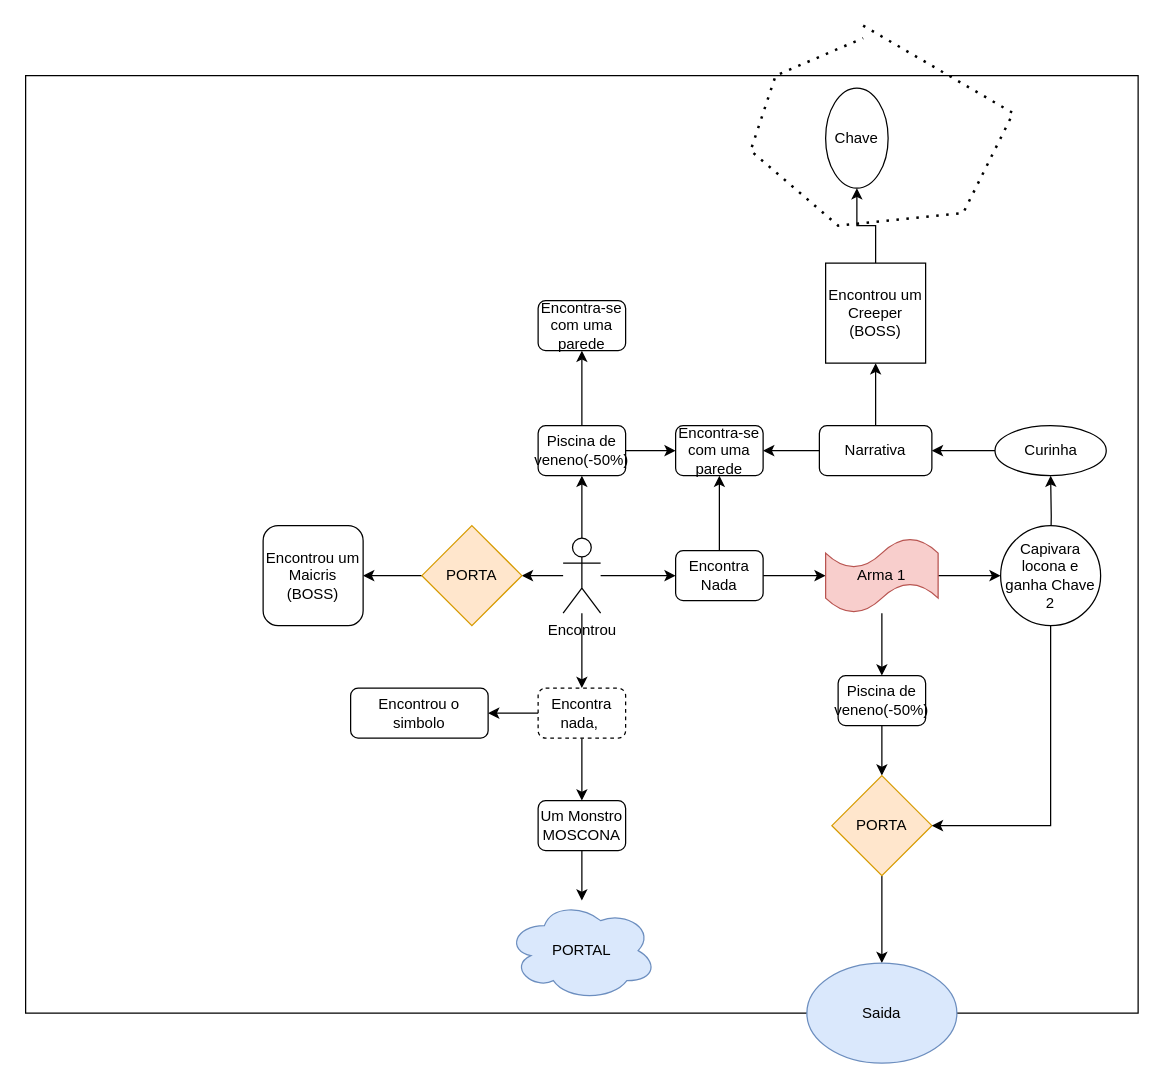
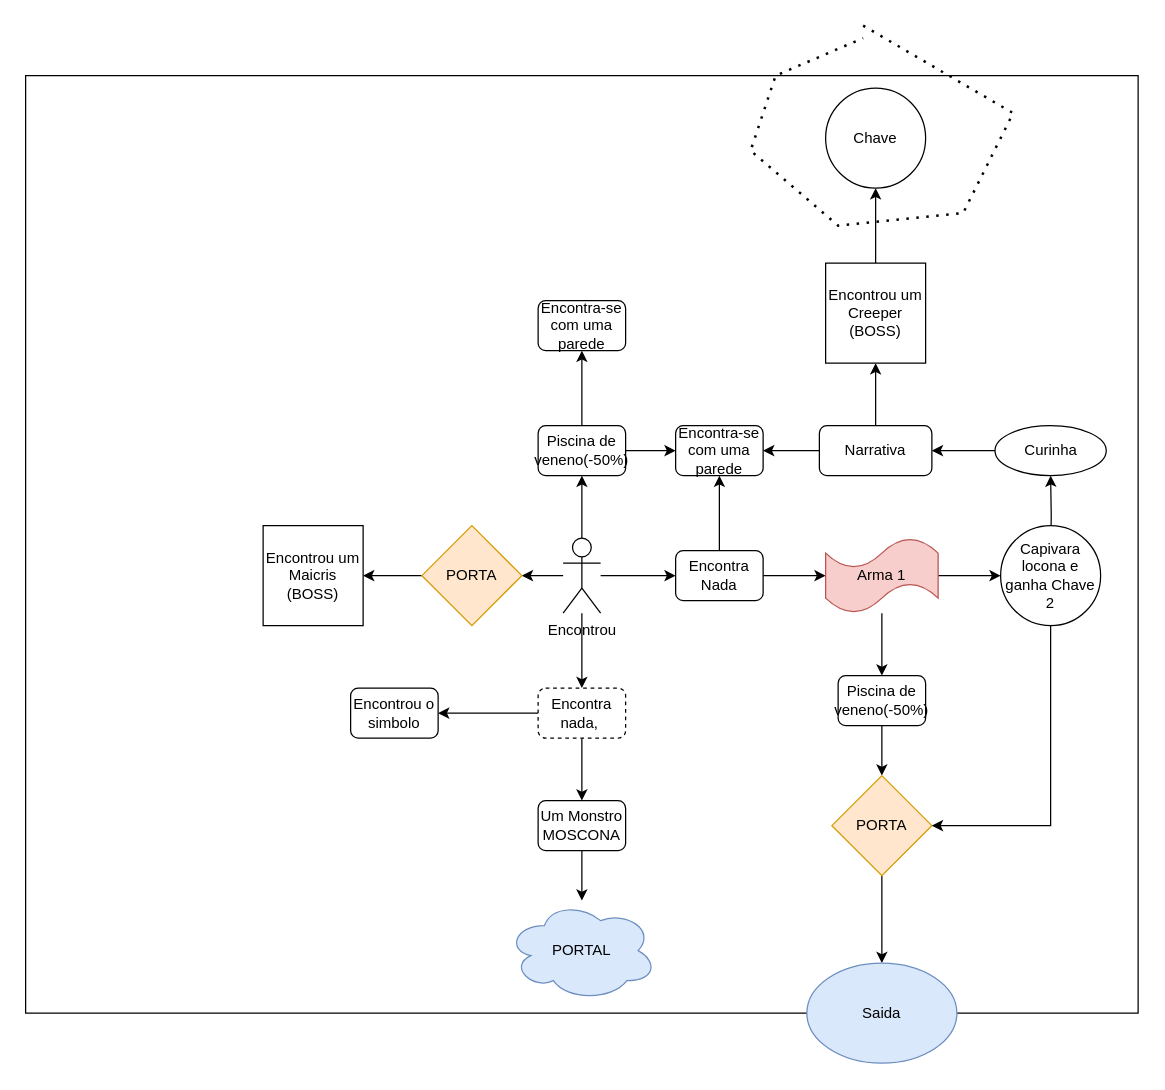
  <mxCell id="0" />
  <mxCell id="1" parent="0" />
  <mxCell id="2" value="" style="rounded=0;whiteSpace=wrap;html=1;" vertex="1" parent="1"><mxGeometry x="20" y="60" width="890" height="750" as="geometry" /></mxCell>
  <mxCell id="3" style="edgeStyle=orthogonalEdgeStyle;rounded=0;orthogonalLoop=1;jettySize=auto;html=1;" edge="1" parent="1" source="7" target="13"><mxGeometry relative="1" as="geometry" /></mxCell>
  <mxCell id="4" style="edgeStyle=orthogonalEdgeStyle;rounded=0;orthogonalLoop=1;jettySize=auto;html=1;" edge="1" parent="1" source="7" target="10"><mxGeometry relative="1" as="geometry" /></mxCell>
  <mxCell id="5" style="edgeStyle=orthogonalEdgeStyle;rounded=0;orthogonalLoop=1;jettySize=auto;html=1;" edge="1" parent="1" source="7" target="16"><mxGeometry relative="1" as="geometry" /></mxCell>
  <mxCell id="6" style="edgeStyle=orthogonalEdgeStyle;rounded=0;orthogonalLoop=1;jettySize=auto;html=1;" edge="1" parent="1" source="7" target="44"><mxGeometry relative="1" as="geometry" /></mxCell>
  <mxCell id="7" value="Encontrou" style="shape=umlActor;verticalLabelPosition=bottom;verticalAlign=top;html=1;outlineConnect=0;" vertex="1" parent="1"><mxGeometry x="450" y="430" width="30" height="60" as="geometry" /></mxCell>
  <mxCell id="8" style="edgeStyle=orthogonalEdgeStyle;rounded=0;orthogonalLoop=1;jettySize=auto;html=1;" edge="1" parent="1" source="10" target="22"><mxGeometry relative="1" as="geometry" /></mxCell>
  <mxCell id="9" style="edgeStyle=orthogonalEdgeStyle;rounded=0;orthogonalLoop=1;jettySize=auto;html=1;entryX=0;entryY=0.5;entryDx=0;entryDy=0;entryPerimeter=0;" edge="1" parent="1" source="10" target="41"><mxGeometry relative="1" as="geometry"><mxPoint x="670" y="470" as="targetPoint" /></mxGeometry></mxCell>
  <mxCell id="10" value="Encontra Nada" style="rounded=1;whiteSpace=wrap;html=1;" vertex="1" parent="1"><mxGeometry x="540" y="440" width="70" height="40" as="geometry" /></mxCell>
  <mxCell id="11" style="edgeStyle=orthogonalEdgeStyle;rounded=0;orthogonalLoop=1;jettySize=auto;html=1;" edge="1" parent="1" source="13" target="19"><mxGeometry relative="1" as="geometry" /></mxCell>
  <mxCell id="12" style="edgeStyle=orthogonalEdgeStyle;rounded=0;orthogonalLoop=1;jettySize=auto;html=1;" edge="1" parent="1" source="13" target="20"><mxGeometry relative="1" as="geometry" /></mxCell>
  <mxCell id="13" value="Encontra nada,&amp;nbsp;" style="rounded=1;whiteSpace=wrap;html=1;dashed=1;" vertex="1" parent="1"><mxGeometry x="430" y="550" width="70" height="40" as="geometry" /></mxCell>
  <mxCell id="14" style="edgeStyle=orthogonalEdgeStyle;rounded=0;orthogonalLoop=1;jettySize=auto;html=1;" edge="1" parent="1" source="16" target="22"><mxGeometry relative="1" as="geometry" /></mxCell>
  <mxCell id="15" style="edgeStyle=orthogonalEdgeStyle;rounded=0;orthogonalLoop=1;jettySize=auto;html=1;" edge="1" parent="1" source="16" target="45"><mxGeometry relative="1" as="geometry" /></mxCell>
  <mxCell id="16" value="Piscina de veneno(-50%)" style="rounded=1;whiteSpace=wrap;html=1;" vertex="1" parent="1"><mxGeometry x="430" y="340" width="70" height="40" as="geometry" /></mxCell>
  <mxCell id="17" style="edgeStyle=orthogonalEdgeStyle;rounded=0;orthogonalLoop=1;jettySize=auto;html=1;" edge="1" parent="1" source="44" target="39"><mxGeometry relative="1" as="geometry" /></mxCell>
  <mxCell id="18" style="edgeStyle=orthogonalEdgeStyle;rounded=0;orthogonalLoop=1;jettySize=auto;html=1;" edge="1" parent="1" source="19" target="21"><mxGeometry relative="1" as="geometry" /></mxCell>
  <mxCell id="19" value="Um Monstro&lt;br&gt;MOSCONA" style="rounded=1;whiteSpace=wrap;html=1;" vertex="1" parent="1"><mxGeometry x="430" y="640" width="70" height="40" as="geometry" /></mxCell>
- <mxCell id="20" value="Encontrou o simbolo" style="rounded=1;whiteSpace=wrap;html=1;" vertex="1" parent="1"><mxGeometry x="280" y="550" width="110" height="40" as="geometry" /></mxCell>
+ <mxCell id="20" value="Encontrou o simbolo" style="rounded=1;whiteSpace=wrap;html=1;" vertex="1" parent="1"><mxGeometry x="280" y="550" width="70" height="40" as="geometry" /></mxCell>
  <mxCell id="21" value="PORTAL" style="ellipse;shape=cloud;whiteSpace=wrap;html=1;fillColor=#dae8fc;strokeColor=#6c8ebf;" vertex="1" parent="1"><mxGeometry x="405" y="720" width="120" height="80" as="geometry" /></mxCell>
  <mxCell id="22" value="Encontra-se com uma parede" style="rounded=1;whiteSpace=wrap;html=1;" vertex="1" parent="1"><mxGeometry x="540" y="340" width="70" height="40" as="geometry" /></mxCell>
  <mxCell id="23" style="edgeStyle=orthogonalEdgeStyle;rounded=0;orthogonalLoop=1;jettySize=auto;html=1;entryX=0;entryY=0.5;entryDx=0;entryDy=0;" edge="1" parent="1" source="41" target="43"><mxGeometry relative="1" as="geometry"><mxPoint x="730" y="460" as="sourcePoint" /><mxPoint x="800" y="470" as="targetPoint" /></mxGeometry></mxCell>
  <mxCell id="24" style="edgeStyle=orthogonalEdgeStyle;rounded=0;orthogonalLoop=1;jettySize=auto;html=1;" edge="1" parent="1" source="25" target="27"><mxGeometry relative="1" as="geometry" /></mxCell>
  <mxCell id="25" value="Piscina de veneno(-50%)" style="rounded=1;whiteSpace=wrap;html=1;" vertex="1" parent="1"><mxGeometry x="670" y="540" width="70" height="40" as="geometry" /></mxCell>
  <mxCell id="26" style="edgeStyle=orthogonalEdgeStyle;rounded=0;orthogonalLoop=1;jettySize=auto;html=1;" edge="1" parent="1" source="27" target="30"><mxGeometry relative="1" as="geometry" /></mxCell>
  <mxCell id="27" value="PORTA" style="rhombus;whiteSpace=wrap;html=1;fillColor=#ffe6cc;strokeColor=#d79b00;" vertex="1" parent="1"><mxGeometry x="665" y="620" width="80" height="80" as="geometry" /></mxCell>
  <mxCell id="28" value="" style="edgeStyle=orthogonalEdgeStyle;rounded=0;orthogonalLoop=1;jettySize=auto;html=1;" edge="1" parent="1" target="32"><mxGeometry relative="1" as="geometry"><mxPoint x="840" y="445" as="sourcePoint" /></mxGeometry></mxCell>
  <mxCell id="29" style="edgeStyle=orthogonalEdgeStyle;rounded=0;orthogonalLoop=1;jettySize=auto;html=1;" edge="1" parent="1" source="43" target="27"><mxGeometry relative="1" as="geometry"><mxPoint x="840" y="495" as="sourcePoint" /><Array as="points"><mxPoint x="840" y="660" /></Array></mxGeometry></mxCell>
  <mxCell id="30" value="Saida" style="ellipse;whiteSpace=wrap;html=1;fillColor=#dae8fc;strokeColor=#6c8ebf;" vertex="1" parent="1"><mxGeometry x="645" y="770" width="120" height="80" as="geometry" /></mxCell>
  <mxCell id="31" style="edgeStyle=orthogonalEdgeStyle;rounded=0;orthogonalLoop=1;jettySize=auto;html=1;" edge="1" parent="1" source="32" target="35"><mxGeometry relative="1" as="geometry" /></mxCell>
  <mxCell id="32" value="Curinha" style="ellipse;whiteSpace=wrap;html=1;" vertex="1" parent="1"><mxGeometry x="795.5" y="340" width="89" height="40" as="geometry" /></mxCell>
  <mxCell id="33" style="edgeStyle=orthogonalEdgeStyle;rounded=0;orthogonalLoop=1;jettySize=auto;html=1;" edge="1" parent="1" source="35" target="22"><mxGeometry relative="1" as="geometry" /></mxCell>
  <mxCell id="34" value="" style="edgeStyle=orthogonalEdgeStyle;rounded=0;orthogonalLoop=1;jettySize=auto;html=1;" edge="1" parent="1" source="35" target="42"><mxGeometry relative="1" as="geometry"><mxPoint x="700" y="280" as="targetPoint" /></mxGeometry></mxCell>
  <mxCell id="35" value="Narrativa" style="whiteSpace=wrap;html=1;rounded=1;" vertex="1" parent="1"><mxGeometry x="655" y="340" width="90" height="40" as="geometry" /></mxCell>
  <mxCell id="36" value="" style="edgeStyle=orthogonalEdgeStyle;rounded=0;orthogonalLoop=1;jettySize=auto;html=1;" edge="1" parent="1" source="42" target="37"><mxGeometry relative="1" as="geometry"><mxPoint x="700" y="220" as="sourcePoint" /></mxGeometry></mxCell>
- <mxCell id="37" value="Chave" style="ellipse;whiteSpace=wrap;html=1;rounded=1;" vertex="1" parent="1"><mxGeometry x="660" y="70" width="50" height="80" as="geometry" /></mxCell>
+ <mxCell id="37" value="Chave" style="ellipse;whiteSpace=wrap;html=1;rounded=1;" vertex="1" parent="1"><mxGeometry x="660" y="70" width="80" height="80" as="geometry" /></mxCell>
  <mxCell id="38" value="" style="endArrow=none;dashed=1;html=1;dashPattern=1 3;strokeWidth=2;rounded=0;" edge="1" parent="1"><mxGeometry width="50" height="50" relative="1" as="geometry"><mxPoint x="690" y="20" as="sourcePoint" /><mxPoint x="690" y="30" as="targetPoint" /><Array as="points"><mxPoint x="810" y="90" /><mxPoint x="770" y="170" /><mxPoint x="670" y="180" /><mxPoint x="600" y="120" /><mxPoint x="620" y="60" /></Array></mxGeometry></mxCell>
- <mxCell id="39" value="Encontrou um Maicris (BOSS)" style="whiteSpace=wrap;html=1;aspect=fixed;rounded=1;" vertex="1" parent="1"><mxGeometry x="210" y="420" width="80" height="80" as="geometry" /></mxCell>
+ <mxCell id="39" value="Encontrou um Maicris (BOSS)" style="whiteSpace=wrap;html=1;aspect=fixed;" vertex="1" parent="1"><mxGeometry x="210" y="420" width="80" height="80" as="geometry" /></mxCell>
  <mxCell id="40" style="edgeStyle=orthogonalEdgeStyle;rounded=0;orthogonalLoop=1;jettySize=auto;html=1;" edge="1" parent="1" source="41" target="25"><mxGeometry relative="1" as="geometry" /></mxCell>
  <mxCell id="41" value="Arma 1" style="shape=tape;whiteSpace=wrap;html=1;fillColor=#f8cecc;strokeColor=#b85450;" vertex="1" parent="1"><mxGeometry x="660" y="430" width="90" height="60" as="geometry" /></mxCell>
  <mxCell id="42" value="Encontrou um Creeper (BOSS)" style="whiteSpace=wrap;html=1;aspect=fixed;" vertex="1" parent="1"><mxGeometry x="660" y="210" width="80" height="80" as="geometry" /></mxCell>
  <mxCell id="43" value="Capivara locona e ganha Chave 2" style="ellipse;whiteSpace=wrap;html=1;aspect=fixed;" vertex="1" parent="1"><mxGeometry x="800" y="420" width="80" height="80" as="geometry" /></mxCell>
  <mxCell id="44" value="PORTA" style="rhombus;whiteSpace=wrap;html=1;fillColor=#ffe6cc;strokeColor=#d79b00;" vertex="1" parent="1"><mxGeometry x="337" y="420" width="80" height="80" as="geometry" /></mxCell>
  <mxCell id="45" value="Encontra-se com uma parede" style="rounded=1;whiteSpace=wrap;html=1;" vertex="1" parent="1"><mxGeometry x="430" y="240" width="70" height="40" as="geometry" /></mxCell>
